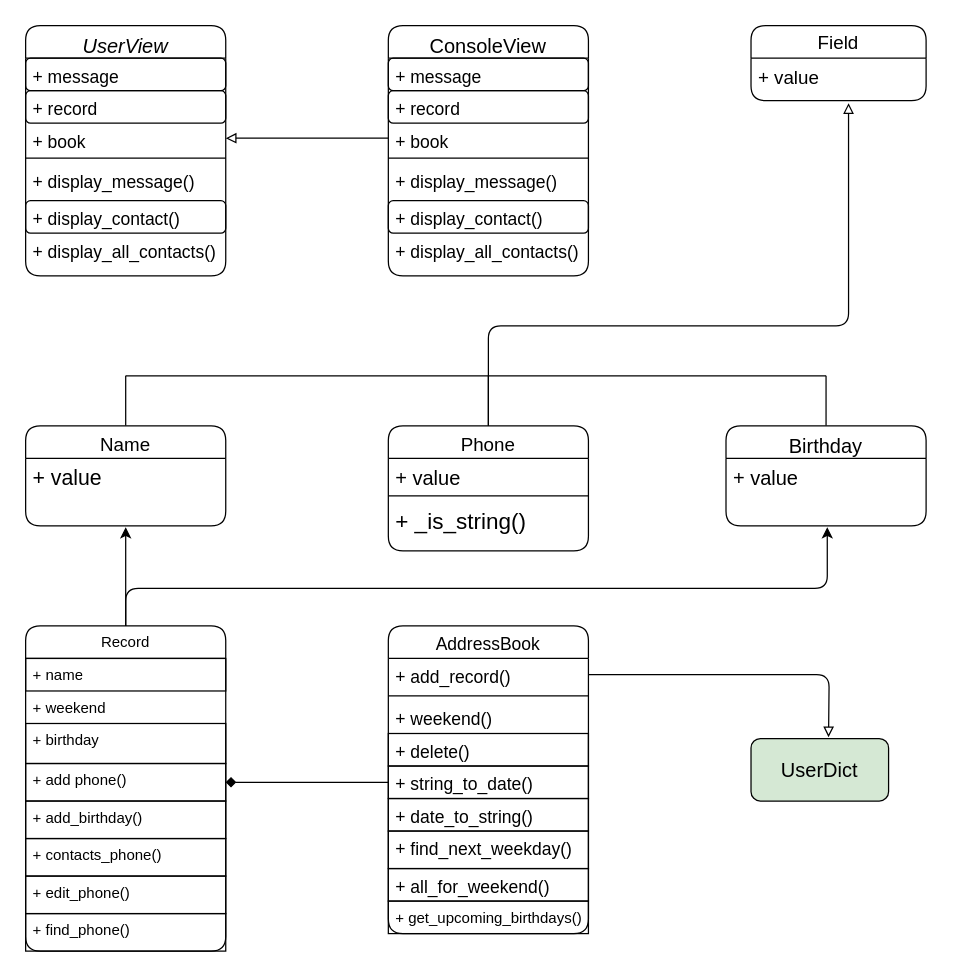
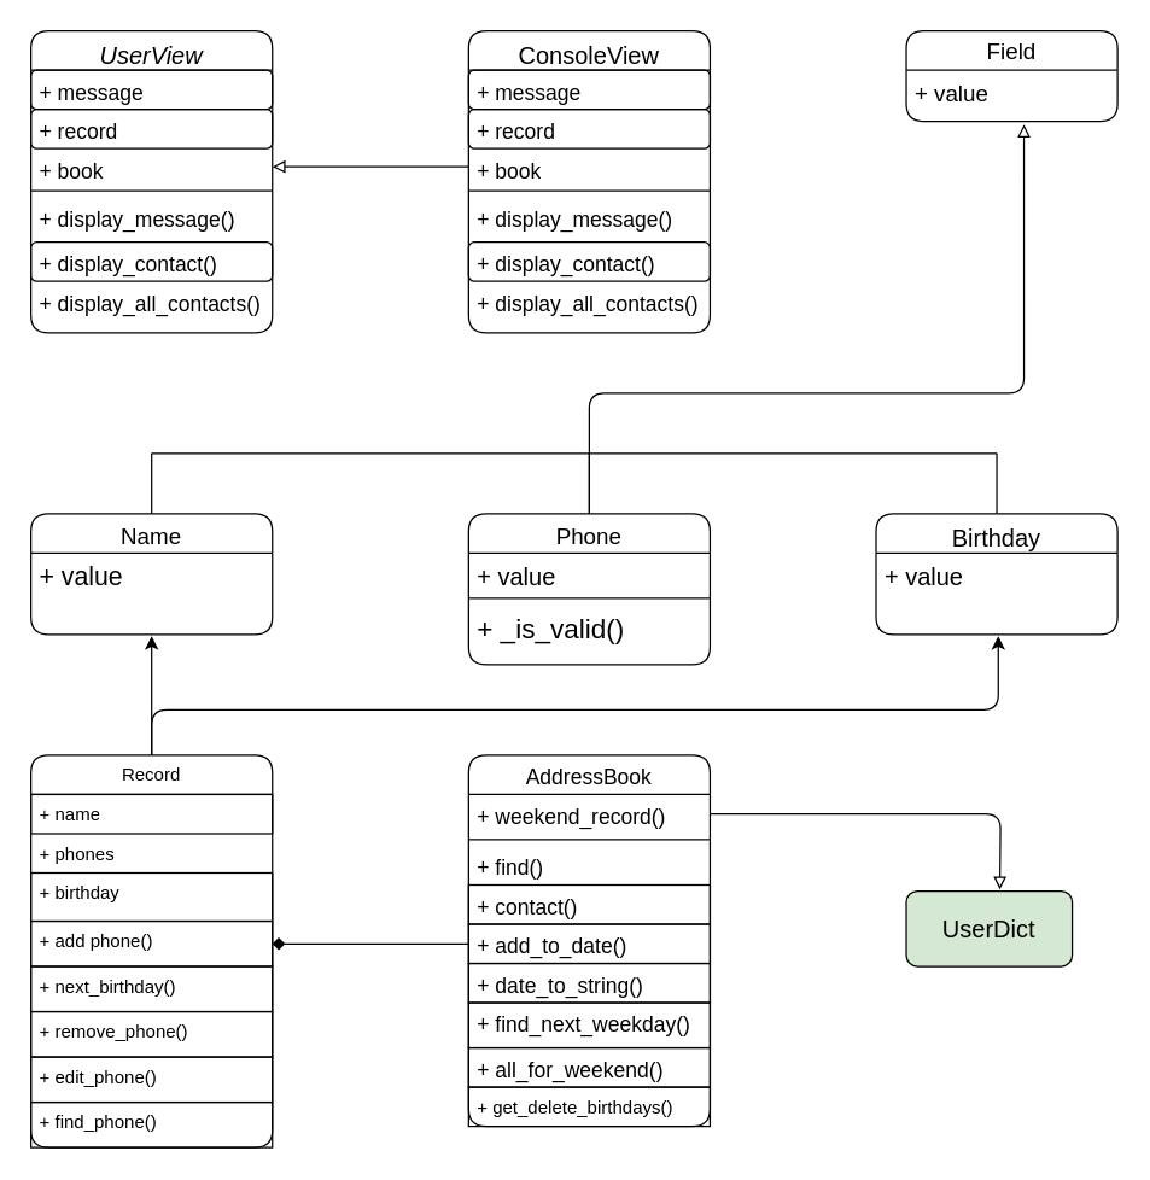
  <mxCell id="0" />
  <mxCell id="1" parent="0" />
  <mxCell id="2" value="UserView" style="swimlane;fontStyle=2;align=center;verticalAlign=top;childLayout=stackLayout;horizontal=1;startSize=26;horizontalStack=0;resizeParent=1;resizeLast=0;collapsible=1;marginBottom=0;rounded=1;shadow=0;strokeWidth=1;fontSize=16;" parent="1" vertex="1"><mxGeometry x="20" y="20" width="160" height="200" as="geometry"><mxRectangle x="230" y="140" width="160" height="26" as="alternateBounds" /></mxGeometry></mxCell>
  <mxCell id="3" value="+ message" style="text;align=left;verticalAlign=top;spacingLeft=4;spacingRight=4;overflow=hidden;rotatable=0;points=[[0,0.5],[1,0.5]];portConstraint=eastwest;fontSize=14;strokeColor=default;rounded=1;" parent="2" vertex="1"><mxGeometry y="26" width="160" height="26" as="geometry" /></mxCell>
  <mxCell id="4" value="+ record" style="text;align=left;verticalAlign=top;spacingLeft=4;spacingRight=4;overflow=hidden;rotatable=0;points=[[0,0.5],[1,0.5]];portConstraint=eastwest;rounded=1;shadow=0;html=0;fontSize=14;strokeColor=default;" parent="2" vertex="1"><mxGeometry y="52" width="160" height="26" as="geometry" /></mxCell>
  <mxCell id="5" value="+ book" style="text;align=left;verticalAlign=top;spacingLeft=4;spacingRight=4;overflow=hidden;rotatable=0;points=[[0,0.5],[1,0.5]];portConstraint=eastwest;rounded=1;shadow=0;html=0;fontSize=14;strokeColor=none;" parent="2" vertex="1"><mxGeometry y="78" width="160" height="24" as="geometry" /></mxCell>
  <mxCell id="6" value="" style="line;html=1;strokeWidth=1;align=left;verticalAlign=middle;spacingTop=-1;spacingLeft=3;spacingRight=3;rotatable=0;labelPosition=right;points=[];portConstraint=eastwest;rounded=1;" parent="2" vertex="1"><mxGeometry y="102" width="160" height="8" as="geometry" /></mxCell>
  <mxCell id="7" value="+ display_message()" style="text;align=left;verticalAlign=top;spacingLeft=4;spacingRight=4;overflow=hidden;rotatable=0;points=[[0,0.5],[1,0.5]];portConstraint=eastwest;fontSize=14;strokeColor=none;rounded=1;" parent="2" vertex="1"><mxGeometry y="110" width="160" height="30" as="geometry" /></mxCell>
  <mxCell id="8" value="+ display_contact()" style="text;align=left;verticalAlign=top;spacingLeft=4;spacingRight=4;overflow=hidden;rotatable=0;points=[[0,0.5],[1,0.5]];portConstraint=eastwest;fontSize=14;strokeColor=default;rounded=1;" vertex="1" parent="2"><mxGeometry y="140" width="160" height="26" as="geometry" /></mxCell>
  <mxCell id="9" value="+ display_all_contacts()" style="text;align=left;verticalAlign=top;spacingLeft=4;spacingRight=4;overflow=hidden;rotatable=0;points=[[0,0.5],[1,0.5]];portConstraint=eastwest;fontSize=14;rounded=1;" vertex="1" parent="2"><mxGeometry y="166" width="160" height="34" as="geometry" /></mxCell>
  <mxCell id="10" value="ConsoleView" style="swimlane;fontStyle=0;align=center;verticalAlign=top;childLayout=stackLayout;horizontal=1;startSize=26;horizontalStack=0;resizeParent=1;resizeLast=0;collapsible=1;marginBottom=0;rounded=1;shadow=0;strokeWidth=1;fontSize=16;" vertex="1" parent="1"><mxGeometry x="310" y="20" width="160" height="200" as="geometry"><mxRectangle x="230" y="140" width="160" height="26" as="alternateBounds" /></mxGeometry></mxCell>
  <mxCell id="11" value="+ message" style="text;align=left;verticalAlign=top;spacingLeft=4;spacingRight=4;overflow=hidden;rotatable=0;points=[[0,0.5],[1,0.5]];portConstraint=eastwest;fontSize=14;strokeColor=default;rounded=1;" vertex="1" parent="10"><mxGeometry y="26" width="160" height="26" as="geometry" /></mxCell>
  <mxCell id="12" value="+ record" style="text;align=left;verticalAlign=top;spacingLeft=4;spacingRight=4;overflow=hidden;rotatable=0;points=[[0,0.5],[1,0.5]];portConstraint=eastwest;rounded=1;shadow=0;html=0;fontSize=14;strokeColor=default;" vertex="1" parent="10"><mxGeometry y="52" width="160" height="26" as="geometry" /></mxCell>
  <mxCell id="13" value="+ book" style="text;align=left;verticalAlign=top;spacingLeft=4;spacingRight=4;overflow=hidden;rotatable=0;points=[[0,0.5],[1,0.5]];portConstraint=eastwest;rounded=1;shadow=0;html=0;fontSize=14;strokeColor=none;" vertex="1" parent="10"><mxGeometry y="78" width="160" height="24" as="geometry" /></mxCell>
  <mxCell id="14" value="" style="line;html=1;strokeWidth=1;align=left;verticalAlign=middle;spacingTop=-1;spacingLeft=3;spacingRight=3;rotatable=0;labelPosition=right;points=[];portConstraint=eastwest;rounded=1;" vertex="1" parent="10"><mxGeometry y="102" width="160" height="8" as="geometry" /></mxCell>
  <mxCell id="15" value="+ display_message()" style="text;align=left;verticalAlign=top;spacingLeft=4;spacingRight=4;overflow=hidden;rotatable=0;points=[[0,0.5],[1,0.5]];portConstraint=eastwest;fontSize=14;strokeColor=none;rounded=1;" vertex="1" parent="10"><mxGeometry y="110" width="160" height="30" as="geometry" /></mxCell>
  <mxCell id="16" value="+ display_contact()" style="text;align=left;verticalAlign=top;spacingLeft=4;spacingRight=4;overflow=hidden;rotatable=0;points=[[0,0.5],[1,0.5]];portConstraint=eastwest;fontSize=14;strokeColor=default;rounded=1;" vertex="1" parent="10"><mxGeometry y="140" width="160" height="26" as="geometry" /></mxCell>
  <mxCell id="17" value="+ display_all_contacts()" style="text;align=left;verticalAlign=top;spacingLeft=4;spacingRight=4;overflow=hidden;rotatable=0;points=[[0,0.5],[1,0.5]];portConstraint=eastwest;fontSize=14;rounded=1;" vertex="1" parent="10"><mxGeometry y="166" width="160" height="26" as="geometry" /></mxCell>
  <mxCell id="18" style="edgeStyle=orthogonalEdgeStyle;rounded=1;orthogonalLoop=1;jettySize=auto;html=1;exitX=0;exitY=0.5;exitDx=0;exitDy=0;entryX=1;entryY=0.5;entryDx=0;entryDy=0;labelBackgroundColor=none;fontColor=default;endArrow=block;endFill=0;" edge="1" parent="1" source="13" target="5"><mxGeometry relative="1" as="geometry" /></mxCell>
  <mxCell id="19" value="&lt;font style=&quot;font-size: 15px;&quot;&gt;Field&lt;/font&gt;" style="swimlane;fontStyle=0;childLayout=stackLayout;horizontal=1;startSize=26;fillColor=none;horizontalStack=0;resizeParent=1;resizeParentMax=0;resizeLast=0;collapsible=1;marginBottom=0;whiteSpace=wrap;html=1;rounded=1;" vertex="1" parent="1"><mxGeometry x="600" y="20" width="140" height="60" as="geometry" /></mxCell>
  <mxCell id="20" value="&lt;font style=&quot;font-size: 15px;&quot;&gt;+ value&lt;/font&gt;" style="text;strokeColor=none;fillColor=none;align=left;verticalAlign=top;spacingLeft=4;spacingRight=4;overflow=hidden;rotatable=0;points=[[0,0.5],[1,0.5]];portConstraint=eastwest;whiteSpace=wrap;html=1;rounded=1;" vertex="1" parent="19"><mxGeometry y="26" width="140" height="34" as="geometry" /></mxCell>
  <mxCell id="21" style="rounded=1;orthogonalLoop=1;jettySize=auto;html=1;exitX=0.5;exitY=0;exitDx=0;exitDy=0;endArrow=none;endFill=0;" edge="1" parent="1" source="22"><mxGeometry relative="1" as="geometry"><mxPoint x="100" y="300" as="targetPoint" /></mxGeometry></mxCell>
  <mxCell id="22" value="&lt;div style=&quot;&quot;&gt;&lt;span style=&quot;font-size: 15px; font-weight: normal; background-color: initial;&quot;&gt;Name&lt;/span&gt;&lt;/div&gt;" style="swimlane;fontStyle=1;align=center;verticalAlign=top;childLayout=stackLayout;horizontal=1;startSize=26;horizontalStack=0;resizeParent=1;resizeParentMax=0;resizeLast=0;collapsible=1;marginBottom=0;whiteSpace=wrap;html=1;rounded=1;" vertex="1" parent="1"><mxGeometry x="20" y="340" width="160" height="80" as="geometry" /></mxCell>
  <mxCell id="23" value="&lt;font style=&quot;font-size: 17px;&quot;&gt;+ value&lt;/font&gt;" style="text;strokeColor=none;fillColor=none;align=left;verticalAlign=top;spacingLeft=4;spacingRight=4;overflow=hidden;rotatable=0;points=[[0,0.5],[1,0.5]];portConstraint=eastwest;whiteSpace=wrap;html=1;rounded=1;" vertex="1" parent="22"><mxGeometry y="26" width="160" height="54" as="geometry" /></mxCell>
  <mxCell id="24" style="edgeStyle=none;rounded=1;orthogonalLoop=1;jettySize=auto;html=1;endArrow=none;endFill=0;" edge="1" parent="1"><mxGeometry relative="1" as="geometry"><mxPoint x="390" y="300" as="targetPoint" /><mxPoint x="390" y="340" as="sourcePoint" /></mxGeometry></mxCell>
  <mxCell id="25" value="&lt;span style=&quot;font-weight: normal;&quot;&gt;&lt;font style=&quot;font-size: 15px;&quot;&gt;Phone&lt;/font&gt;&lt;/span&gt;" style="swimlane;fontStyle=1;align=center;verticalAlign=top;childLayout=stackLayout;horizontal=1;startSize=26;horizontalStack=0;resizeParent=1;resizeParentMax=0;resizeLast=0;collapsible=1;marginBottom=0;whiteSpace=wrap;html=1;rounded=1;" vertex="1" parent="1"><mxGeometry x="310" y="340" width="160" height="100" as="geometry" /></mxCell>
  <mxCell id="26" value="&lt;font style=&quot;font-size: 16px;&quot;&gt;+ value&lt;/font&gt;" style="text;strokeColor=none;fillColor=none;align=left;verticalAlign=top;spacingLeft=4;spacingRight=4;overflow=hidden;rotatable=0;points=[[0,0.5],[1,0.5]];portConstraint=eastwest;whiteSpace=wrap;html=1;rounded=1;" vertex="1" parent="25"><mxGeometry y="26" width="160" height="26" as="geometry" /></mxCell>
  <mxCell id="27" value="" style="line;strokeWidth=1;fillColor=none;align=left;verticalAlign=middle;spacingTop=-1;spacingLeft=3;spacingRight=3;rotatable=0;labelPosition=right;points=[];portConstraint=eastwest;strokeColor=inherit;rounded=1;" vertex="1" parent="25"><mxGeometry y="52" width="160" height="8" as="geometry" /></mxCell>
- <mxCell id="28" value="&lt;font style=&quot;font-size: 18px;&quot;&gt;+ _is_string()&lt;/font&gt;" style="text;strokeColor=none;fillColor=none;align=left;verticalAlign=top;spacingLeft=4;spacingRight=4;overflow=hidden;rotatable=0;points=[[0,0.5],[1,0.5]];portConstraint=eastwest;whiteSpace=wrap;html=1;rounded=1;" vertex="1" parent="25"><mxGeometry y="60" width="160" height="40" as="geometry" /></mxCell>
+ <mxCell id="28" value="&lt;font style=&quot;font-size: 18px;&quot;&gt;+ _is_valid()&lt;/font&gt;" style="text;strokeColor=none;fillColor=none;align=left;verticalAlign=top;spacingLeft=4;spacingRight=4;overflow=hidden;rotatable=0;points=[[0,0.5],[1,0.5]];portConstraint=eastwest;whiteSpace=wrap;html=1;rounded=1;" vertex="1" parent="25"><mxGeometry y="60" width="160" height="40" as="geometry" /></mxCell>
  <mxCell id="29" style="rounded=1;orthogonalLoop=1;jettySize=auto;html=1;exitX=0.5;exitY=0;exitDx=0;exitDy=0;endArrow=none;endFill=0;" edge="1" parent="1" source="30"><mxGeometry relative="1" as="geometry"><mxPoint x="660" y="300" as="targetPoint" /></mxGeometry></mxCell>
  <mxCell id="30" value="&lt;span style=&quot;font-weight: normal;&quot;&gt;&lt;font style=&quot;font-size: 16px;&quot;&gt;Birthday&lt;/font&gt;&lt;/span&gt;" style="swimlane;fontStyle=1;align=center;verticalAlign=top;childLayout=stackLayout;horizontal=1;startSize=26;horizontalStack=0;resizeParent=1;resizeParentMax=0;resizeLast=0;collapsible=1;marginBottom=0;whiteSpace=wrap;html=1;rounded=1;" vertex="1" parent="1"><mxGeometry x="580" y="340" width="160" height="80" as="geometry" /></mxCell>
  <mxCell id="31" value="&lt;div style=&quot;text-align: justify; font-size: 16px;&quot;&gt;&lt;span style=&quot;background-color: initial;&quot;&gt;+ value&lt;/span&gt;&lt;/div&gt;" style="text;strokeColor=none;fillColor=none;align=left;verticalAlign=top;spacingLeft=4;spacingRight=4;overflow=hidden;rotatable=0;points=[[0,0.5],[1,0.5]];portConstraint=eastwest;whiteSpace=wrap;html=1;rounded=1;" vertex="1" parent="30"><mxGeometry y="26" width="160" height="54" as="geometry" /></mxCell>
  <mxCell id="32" value="" style="endArrow=none;html=1;rounded=1;" edge="1" parent="1"><mxGeometry width="50" height="50" relative="1" as="geometry"><mxPoint x="100" y="300" as="sourcePoint" /><mxPoint x="660" y="300" as="targetPoint" /></mxGeometry></mxCell>
  <mxCell id="33" style="edgeStyle=orthogonalEdgeStyle;rounded=1;orthogonalLoop=1;jettySize=auto;html=1;exitX=0.5;exitY=0;exitDx=0;exitDy=0;entryX=0.557;entryY=1.059;entryDx=0;entryDy=0;entryPerimeter=0;endArrow=block;endFill=0;" edge="1" parent="1" source="25" target="20"><mxGeometry relative="1" as="geometry"><Array as="points"><mxPoint x="390" y="260" /><mxPoint x="678" y="260" /></Array></mxGeometry></mxCell>
  <mxCell id="34" value="Record" style="swimlane;fontStyle=0;childLayout=stackLayout;horizontal=1;startSize=26;fillColor=none;horizontalStack=0;resizeParent=1;resizeParentMax=0;resizeLast=0;collapsible=1;marginBottom=0;whiteSpace=wrap;html=1;rounded=1;" vertex="1" parent="1"><mxGeometry x="20" y="500" width="160" height="260" as="geometry" /></mxCell>
  <mxCell id="35" value="+ name" style="text;strokeColor=default;fillColor=none;align=left;verticalAlign=top;spacingLeft=4;spacingRight=4;overflow=hidden;rotatable=0;points=[[0,0.5],[1,0.5]];portConstraint=eastwest;whiteSpace=wrap;html=1;" vertex="1" parent="34"><mxGeometry y="26" width="160" height="26" as="geometry" /></mxCell>
- <mxCell id="36" value="+ weekend" style="text;strokeColor=none;fillColor=none;align=left;verticalAlign=top;spacingLeft=4;spacingRight=4;overflow=hidden;rotatable=0;points=[[0,0.5],[1,0.5]];portConstraint=eastwest;whiteSpace=wrap;html=1;" vertex="1" parent="34"><mxGeometry y="52" width="160" height="26" as="geometry" /></mxCell>
+ <mxCell id="36" value="+ phones" style="text;strokeColor=none;fillColor=none;align=left;verticalAlign=top;spacingLeft=4;spacingRight=4;overflow=hidden;rotatable=0;points=[[0,0.5],[1,0.5]];portConstraint=eastwest;whiteSpace=wrap;html=1;" vertex="1" parent="34"><mxGeometry y="52" width="160" height="26" as="geometry" /></mxCell>
  <mxCell id="37" value="&lt;div&gt;+ birthday&lt;/div&gt;" style="text;strokeColor=default;fillColor=none;align=left;verticalAlign=top;spacingLeft=4;spacingRight=4;overflow=hidden;rotatable=0;points=[[0,0.5],[1,0.5]];portConstraint=eastwest;whiteSpace=wrap;html=1;" vertex="1" parent="34"><mxGeometry y="78" width="160" height="32" as="geometry" /></mxCell>
  <mxCell id="38" value="+ add phone()" style="text;strokeColor=default;fillColor=none;align=left;verticalAlign=top;spacingLeft=4;spacingRight=4;overflow=hidden;rotatable=0;points=[[0,0.5],[1,0.5]];portConstraint=eastwest;whiteSpace=wrap;html=1;" vertex="1" parent="34"><mxGeometry y="110" width="160" height="30" as="geometry" /></mxCell>
- <mxCell id="39" value="+ add_birthday()" style="text;strokeColor=default;fillColor=none;align=left;verticalAlign=top;spacingLeft=4;spacingRight=4;overflow=hidden;rotatable=0;points=[[0,0.5],[1,0.5]];portConstraint=eastwest;whiteSpace=wrap;html=1;" vertex="1" parent="34"><mxGeometry y="140" width="160" height="30" as="geometry" /></mxCell>
- <mxCell id="40" value="+ contacts_phone()" style="text;strokeColor=default;fillColor=none;align=left;verticalAlign=top;spacingLeft=4;spacingRight=4;overflow=hidden;rotatable=0;points=[[0,0.5],[1,0.5]];portConstraint=eastwest;whiteSpace=wrap;html=1;" vertex="1" parent="34"><mxGeometry y="170" width="160" height="30" as="geometry" /></mxCell>
+ <mxCell id="39" value="+ next_birthday()" style="text;strokeColor=default;fillColor=none;align=left;verticalAlign=top;spacingLeft=4;spacingRight=4;overflow=hidden;rotatable=0;points=[[0,0.5],[1,0.5]];portConstraint=eastwest;whiteSpace=wrap;html=1;" vertex="1" parent="34"><mxGeometry y="140" width="160" height="30" as="geometry" /></mxCell>
+ <mxCell id="40" value="+ remove_phone()" style="text;strokeColor=default;fillColor=none;align=left;verticalAlign=top;spacingLeft=4;spacingRight=4;overflow=hidden;rotatable=0;points=[[0,0.5],[1,0.5]];portConstraint=eastwest;whiteSpace=wrap;html=1;" vertex="1" parent="34"><mxGeometry y="170" width="160" height="30" as="geometry" /></mxCell>
  <mxCell id="41" value="+ edit_phone()" style="text;strokeColor=default;fillColor=none;align=left;verticalAlign=top;spacingLeft=4;spacingRight=4;overflow=hidden;rotatable=0;points=[[0,0.5],[1,0.5]];portConstraint=eastwest;whiteSpace=wrap;html=1;" vertex="1" parent="34"><mxGeometry y="200" width="160" height="30" as="geometry" /></mxCell>
  <mxCell id="42" value="+ find_phone()" style="text;strokeColor=default;fillColor=none;align=left;verticalAlign=top;spacingLeft=4;spacingRight=4;overflow=hidden;rotatable=0;points=[[0,0.5],[1,0.5]];portConstraint=eastwest;whiteSpace=wrap;html=1;" vertex="1" parent="34"><mxGeometry y="230" width="160" height="30" as="geometry" /></mxCell>
  <mxCell id="43" value="&lt;span style=&quot;font-size: 14px;&quot;&gt;&lt;font style=&quot;font-size: 14px;&quot;&gt;AddressBook&lt;/font&gt;&lt;/span&gt;" style="swimlane;fontStyle=0;align=center;verticalAlign=top;childLayout=stackLayout;horizontal=1;startSize=26;horizontalStack=0;resizeParent=1;resizeParentMax=0;resizeLast=0;collapsible=1;marginBottom=0;whiteSpace=wrap;html=1;rounded=1;strokeColor=default;fontSize=14;" vertex="1" parent="1"><mxGeometry x="310" y="500" width="160" height="246" as="geometry" /></mxCell>
- <mxCell id="44" value="+ add_record()" style="text;strokeColor=none;fillColor=none;align=left;verticalAlign=top;spacingLeft=4;spacingRight=4;overflow=hidden;rotatable=0;points=[[0,0.5],[1,0.5]];portConstraint=eastwest;whiteSpace=wrap;html=1;fontSize=14;" vertex="1" parent="43"><mxGeometry y="26" width="160" height="26" as="geometry" /></mxCell>
+ <mxCell id="44" value="+ weekend_record()" style="text;strokeColor=none;fillColor=none;align=left;verticalAlign=top;spacingLeft=4;spacingRight=4;overflow=hidden;rotatable=0;points=[[0,0.5],[1,0.5]];portConstraint=eastwest;whiteSpace=wrap;html=1;fontSize=14;" vertex="1" parent="43"><mxGeometry y="26" width="160" height="26" as="geometry" /></mxCell>
  <mxCell id="45" value="" style="line;strokeWidth=1;fillColor=none;align=left;verticalAlign=middle;spacingTop=-1;spacingLeft=3;spacingRight=3;rotatable=0;labelPosition=right;points=[];portConstraint=eastwest;strokeColor=inherit;rounded=1;" vertex="1" parent="43"><mxGeometry y="52" width="160" height="8" as="geometry" /></mxCell>
- <mxCell id="46" value="+ weekend()" style="text;strokeColor=none;fillColor=none;align=left;verticalAlign=top;spacingLeft=4;spacingRight=4;overflow=hidden;rotatable=0;points=[[0,0.5],[1,0.5]];portConstraint=eastwest;whiteSpace=wrap;html=1;fontSize=14;" vertex="1" parent="43"><mxGeometry y="60" width="160" height="26" as="geometry" /></mxCell>
- <mxCell id="47" value="+ delete()" style="text;strokeColor=default;fillColor=none;align=left;verticalAlign=top;spacingLeft=4;spacingRight=4;overflow=hidden;rotatable=0;points=[[0,0.5],[1,0.5]];portConstraint=eastwest;whiteSpace=wrap;html=1;fontSize=14;" vertex="1" parent="43"><mxGeometry y="86" width="160" height="26" as="geometry" /></mxCell>
- <mxCell id="48" value="+ string_to_date()" style="text;strokeColor=default;fillColor=none;align=left;verticalAlign=top;spacingLeft=4;spacingRight=4;overflow=hidden;rotatable=0;points=[[0,0.5],[1,0.5]];portConstraint=eastwest;whiteSpace=wrap;html=1;fontSize=14;" vertex="1" parent="43"><mxGeometry y="112" width="160" height="26" as="geometry" /></mxCell>
+ <mxCell id="46" value="+ find()" style="text;strokeColor=none;fillColor=none;align=left;verticalAlign=top;spacingLeft=4;spacingRight=4;overflow=hidden;rotatable=0;points=[[0,0.5],[1,0.5]];portConstraint=eastwest;whiteSpace=wrap;html=1;fontSize=14;" vertex="1" parent="43"><mxGeometry y="60" width="160" height="26" as="geometry" /></mxCell>
+ <mxCell id="47" value="+ contact()" style="text;strokeColor=default;fillColor=none;align=left;verticalAlign=top;spacingLeft=4;spacingRight=4;overflow=hidden;rotatable=0;points=[[0,0.5],[1,0.5]];portConstraint=eastwest;whiteSpace=wrap;html=1;fontSize=14;" vertex="1" parent="43"><mxGeometry y="86" width="160" height="26" as="geometry" /></mxCell>
+ <mxCell id="48" value="+ add_to_date()" style="text;strokeColor=default;fillColor=none;align=left;verticalAlign=top;spacingLeft=4;spacingRight=4;overflow=hidden;rotatable=0;points=[[0,0.5],[1,0.5]];portConstraint=eastwest;whiteSpace=wrap;html=1;fontSize=14;" vertex="1" parent="43"><mxGeometry y="112" width="160" height="26" as="geometry" /></mxCell>
  <mxCell id="49" value="+ date_to_string()" style="text;strokeColor=default;fillColor=none;align=left;verticalAlign=top;spacingLeft=4;spacingRight=4;overflow=hidden;rotatable=0;points=[[0,0.5],[1,0.5]];portConstraint=eastwest;whiteSpace=wrap;html=1;fontSize=14;" vertex="1" parent="43"><mxGeometry y="138" width="160" height="26" as="geometry" /></mxCell>
  <mxCell id="50" value="+ find_next_weekday()" style="text;strokeColor=default;fillColor=none;align=left;verticalAlign=top;spacingLeft=4;spacingRight=4;overflow=hidden;rotatable=0;points=[[0,0.5],[1,0.5]];portConstraint=eastwest;whiteSpace=wrap;html=1;fontSize=14;" vertex="1" parent="43"><mxGeometry y="164" width="160" height="30" as="geometry" /></mxCell>
  <mxCell id="51" value="+ all_for_weekend()" style="text;strokeColor=default;fillColor=none;align=left;verticalAlign=top;spacingLeft=4;spacingRight=4;overflow=hidden;rotatable=0;points=[[0,0.5],[1,0.5]];portConstraint=eastwest;whiteSpace=wrap;html=1;fontSize=14;" vertex="1" parent="43"><mxGeometry y="194" width="160" height="26" as="geometry" /></mxCell>
- <mxCell id="52" value="&lt;span style=&quot;background-color: rgb(255, 255, 255); font-size: 12px;&quot;&gt;+ get_upcoming_birthdays()&lt;/span&gt;" style="text;strokeColor=default;fillColor=none;align=left;verticalAlign=top;spacingLeft=4;spacingRight=4;overflow=hidden;rotatable=0;points=[[0,0.5],[1,0.5]];portConstraint=eastwest;whiteSpace=wrap;html=1;fontSize=12;" vertex="1" parent="43"><mxGeometry y="220" width="160" height="26" as="geometry" /></mxCell>
+ <mxCell id="52" value="&lt;span style=&quot;background-color: rgb(255, 255, 255); font-size: 12px;&quot;&gt;+ get_delete_birthdays()&lt;/span&gt;" style="text;strokeColor=default;fillColor=none;align=left;verticalAlign=top;spacingLeft=4;spacingRight=4;overflow=hidden;rotatable=0;points=[[0,0.5],[1,0.5]];portConstraint=eastwest;whiteSpace=wrap;html=1;fontSize=12;" vertex="1" parent="43"><mxGeometry y="220" width="160" height="26" as="geometry" /></mxCell>
  <mxCell id="53" value="&lt;font style=&quot;font-size: 16px;&quot;&gt;UserDict&lt;/font&gt;" style="html=1;whiteSpace=wrap;rounded=1;fillColor=#d5e8d4;" vertex="1" parent="1"><mxGeometry x="600" y="590" width="110" height="50" as="geometry" /></mxCell>
  <mxCell id="54" style="edgeStyle=orthogonalEdgeStyle;rounded=1;orthogonalLoop=1;jettySize=auto;html=1;exitX=1;exitY=0.5;exitDx=0;exitDy=0;endArrow=block;endFill=0;" edge="1" parent="1" source="44"><mxGeometry relative="1" as="geometry"><mxPoint x="662" y="589" as="targetPoint" /></mxGeometry></mxCell>
  <mxCell id="55" style="edgeStyle=orthogonalEdgeStyle;rounded=1;orthogonalLoop=1;jettySize=auto;html=1;exitX=0.5;exitY=0;exitDx=0;exitDy=0;entryX=0.5;entryY=1.019;entryDx=0;entryDy=0;entryPerimeter=0;" edge="1" parent="1" source="34" target="23"><mxGeometry relative="1" as="geometry" /></mxCell>
  <mxCell id="56" style="edgeStyle=orthogonalEdgeStyle;rounded=1;orthogonalLoop=1;jettySize=auto;html=1;exitX=0.5;exitY=0;exitDx=0;exitDy=0;entryX=0.506;entryY=1.019;entryDx=0;entryDy=0;entryPerimeter=0;" edge="1" parent="1" source="34" target="31"><mxGeometry relative="1" as="geometry"><Array as="points"><mxPoint x="100" y="470" /><mxPoint x="661" y="470" /></Array></mxGeometry></mxCell>
  <mxCell id="57" style="edgeStyle=orthogonalEdgeStyle;rounded=1;orthogonalLoop=1;jettySize=auto;html=1;exitX=0;exitY=0.5;exitDx=0;exitDy=0;entryX=1;entryY=0.5;entryDx=0;entryDy=0;endArrow=diamond;" edge="1" parent="1" source="48" target="38"><mxGeometry relative="1" as="geometry" /></mxCell>
